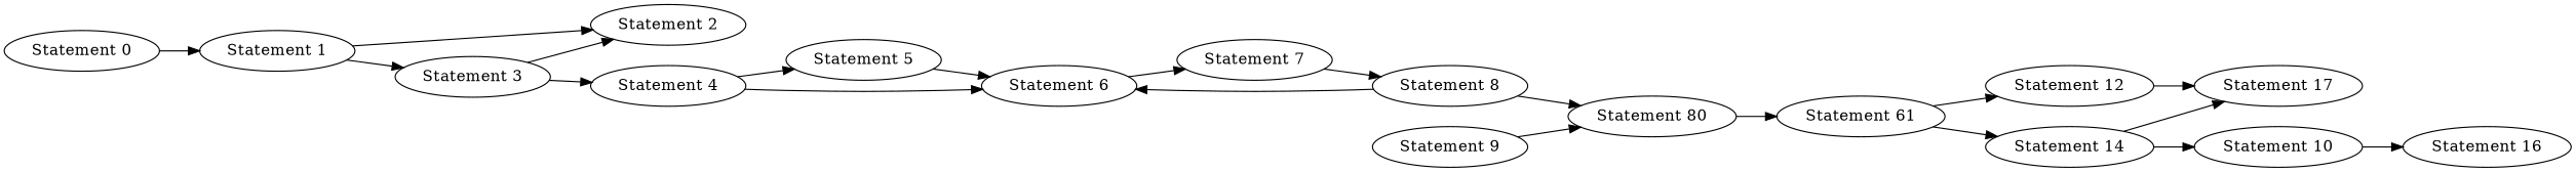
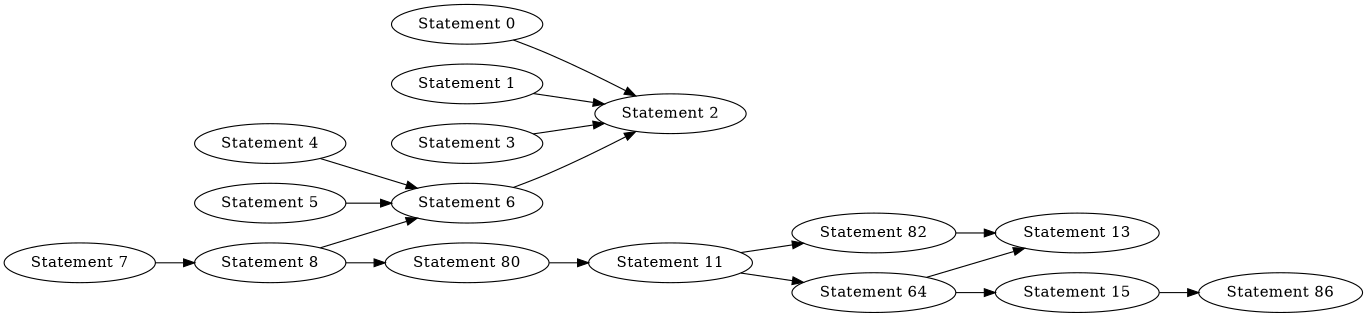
  strict digraph {
    rankdir=LR
    n1 [label="Statement 0"]
    n2 [label="Statement 1"]
    n3 [label="Statement 2"]
    n4 [label="Statement 3"]
    n5 [label="Statement 4"]
    n6 [label="Statement 5"]
    n7 [label="Statement 6"]
    n8 [label="Statement 7"]
    n9 [label="Statement 8"]
    n10 [label="Statement 80"]
-   n11 [label="Statement 9"]
-   n12 [label="Statement 61"]
-   n13 [label="Statement 12"]
-   n14 [label="Statement 14"]
-   n15 [label="Statement 17"]
-   n16 [label="Statement 10"]
-   n17 [label="Statement 16"]
-   n1 -> n2
+   n12 [label="Statement 11"]
+   n13 [label="Statement 82"]
+   n14 [label="Statement 64"]
+   n15 [label="Statement 13"]
+   n16 [label="Statement 15"]
+   n17 [label="Statement 86"]
+   n1 -> n3
    n2 -> n3
-   n2 -> n4
    n4 -> n3
-   n4 -> n5
-   n5 -> n6
    n5 -> n7
    n6 -> n7
-   n7 -> n8
+   n7 -> n3
    n8 -> n9
    n9 -> n7
    n9 -> n10
    n10 -> n12
-   n11 -> n10
    n12 -> n13
    n12 -> n14
    n13 -> n15
    n14 -> n15
    n14 -> n16
    n16 -> n17
  }
